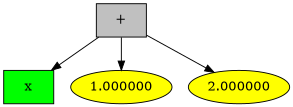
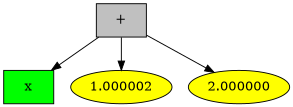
  digraph {
    node [fillcolor=yellow style=filled]
    n1 [fillcolor=grey label="+" shape=box]
    n2 [fillcolor=green label=x shape=box]
-   n3 [label=1.000000]
+   n3 [label=1.000002]
    n4 [label=2.000000]
    n1 -> n2
    n1 -> n3
    n1 -> n4
  }
